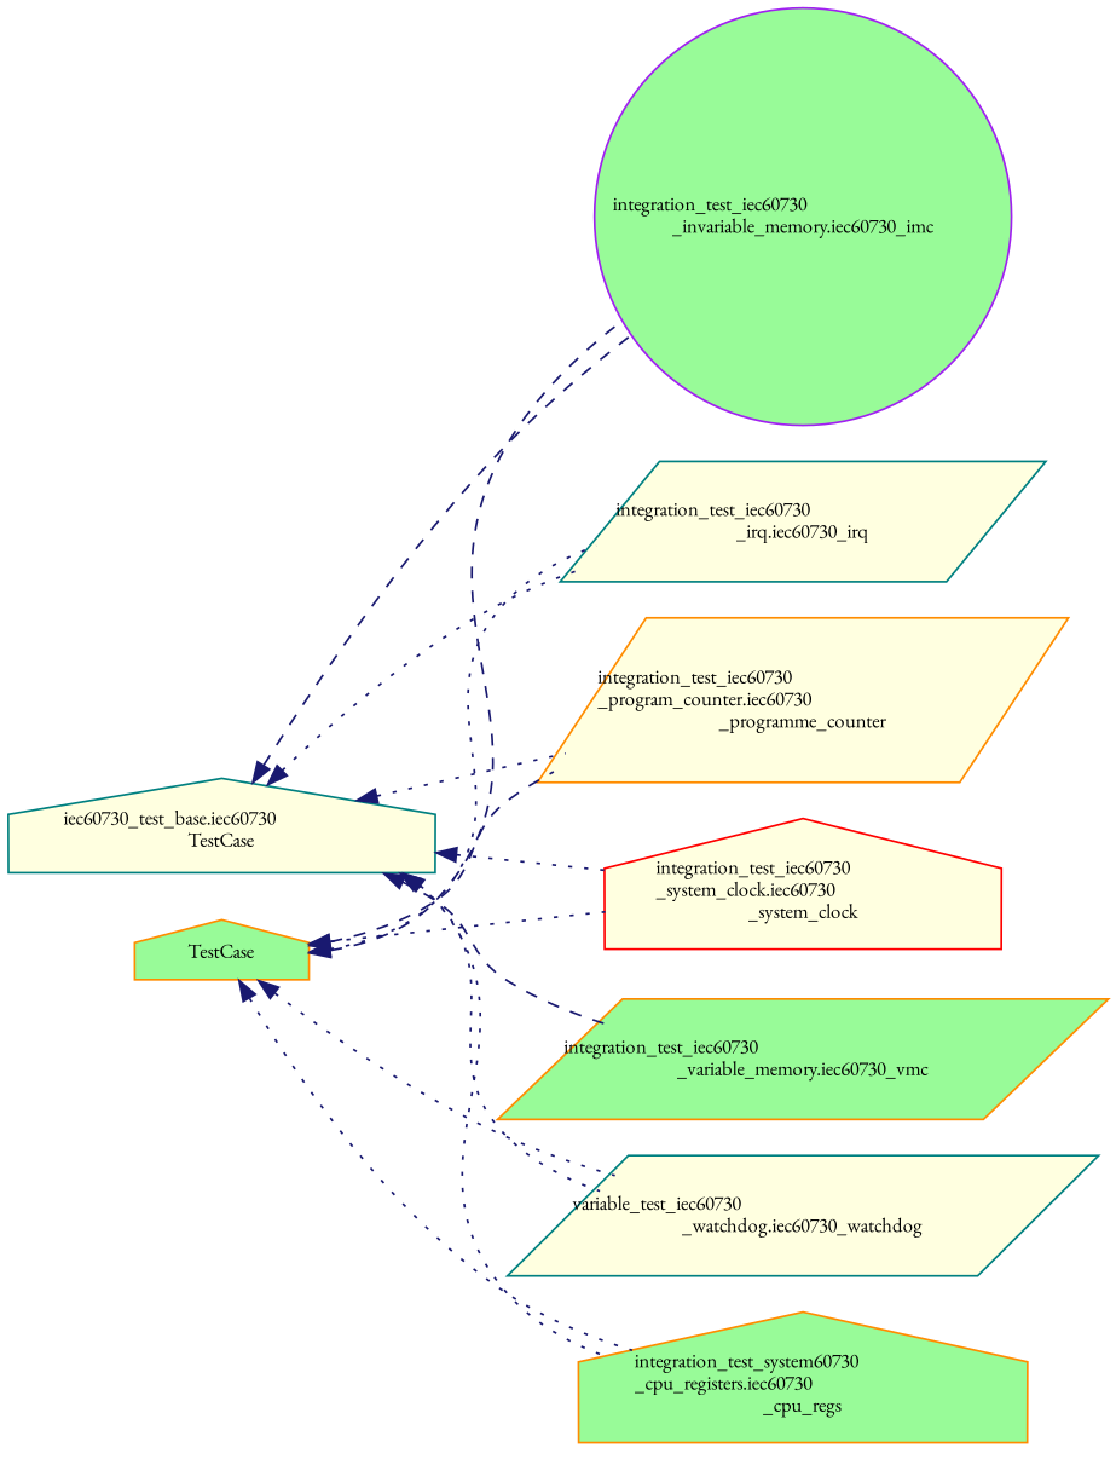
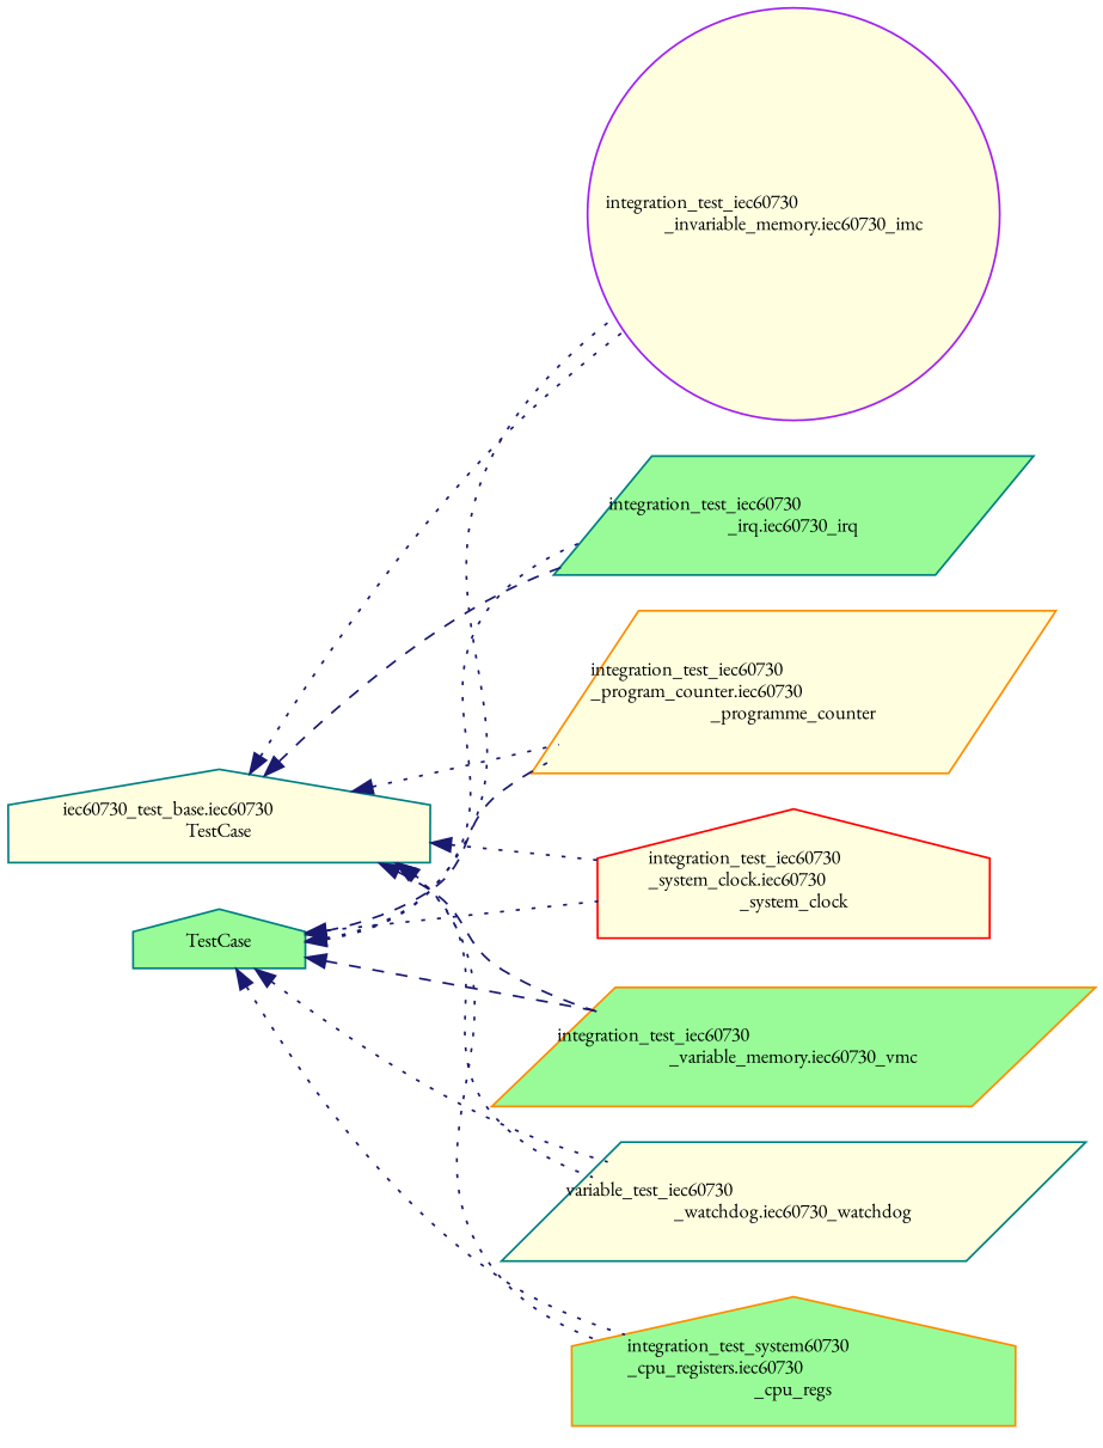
  digraph {
    fontname="EB Garamond"
    rankdir=LR
    node [color=darkorange fillcolor=lightyellow fontname="EB Garamond" fontsize=10 shape=house style=filled]
    edge [color=midnightblue dir=back fontname="EB Garamond" fontsize=10 labelfontname=Helvetica labelfontsize=10 style=dotted]
    n1 [color=teal height=0.2 label="iec60730_test_base.iec60730\lTestCase" width=0.4]
    n2 [fillcolor=palegreen height=0.2 label="integration_test_system60730\l_cpu_registers.iec60730\l_cpu_regs" width=0.4]
-   n3 [color=purple fillcolor=palegreen height=0.2 label="integration_test_iec60730\l_invariable_memory.iec60730_imc" shape=circle width=0.4]
-   n4 [color=teal height=0.2 label="integration_test_iec60730\l_irq.iec60730_irq" shape=parallelogram width=0.4]
+   n3 [color=purple height=0.2 label="integration_test_iec60730\l_invariable_memory.iec60730_imc" shape=circle width=0.4]
+   n4 [color=teal fillcolor=palegreen height=0.2 label="integration_test_iec60730\l_irq.iec60730_irq" shape=parallelogram width=0.4]
    n5 [height=0.2 label="integration_test_iec60730\l_program_counter.iec60730\l_programme_counter" shape=parallelogram width=0.4]
    n6 [color=red height=0.2 label="integration_test_iec60730\l_system_clock.iec60730\l_system_clock" width=0.4]
    n7 [fillcolor=palegreen height=0.2 label="integration_test_iec60730\l_variable_memory.iec60730_vmc" shape=parallelogram width=0.4]
    n8 [color=teal height=0.2 label="variable_test_iec60730\l_watchdog.iec60730_watchdog" shape=parallelogram width=0.4]
-   n9 [fillcolor=palegreen height=0.2 label=TestCase width=0.4]
+   n9 [color=teal fillcolor=palegreen height=0.2 label=TestCase width=0.4]
    n1 -> n2
-   n1 -> n3 [style=dashed]
-   n1 -> n4
+   n1 -> n3
+   n1 -> n4 [style=dashed]
    n1 -> n5
    n1 -> n6
    n1 -> n7 [style=dashed]
    n1 -> n8
    n9 -> n2
-   n9 -> n3 [style=dashed]
+   n9 -> n3
    n9 -> n4
    n9 -> n5 [style=dashed]
    n9 -> n6
+   n9 -> n7 [style=dashed]
    n9 -> n8
  }
